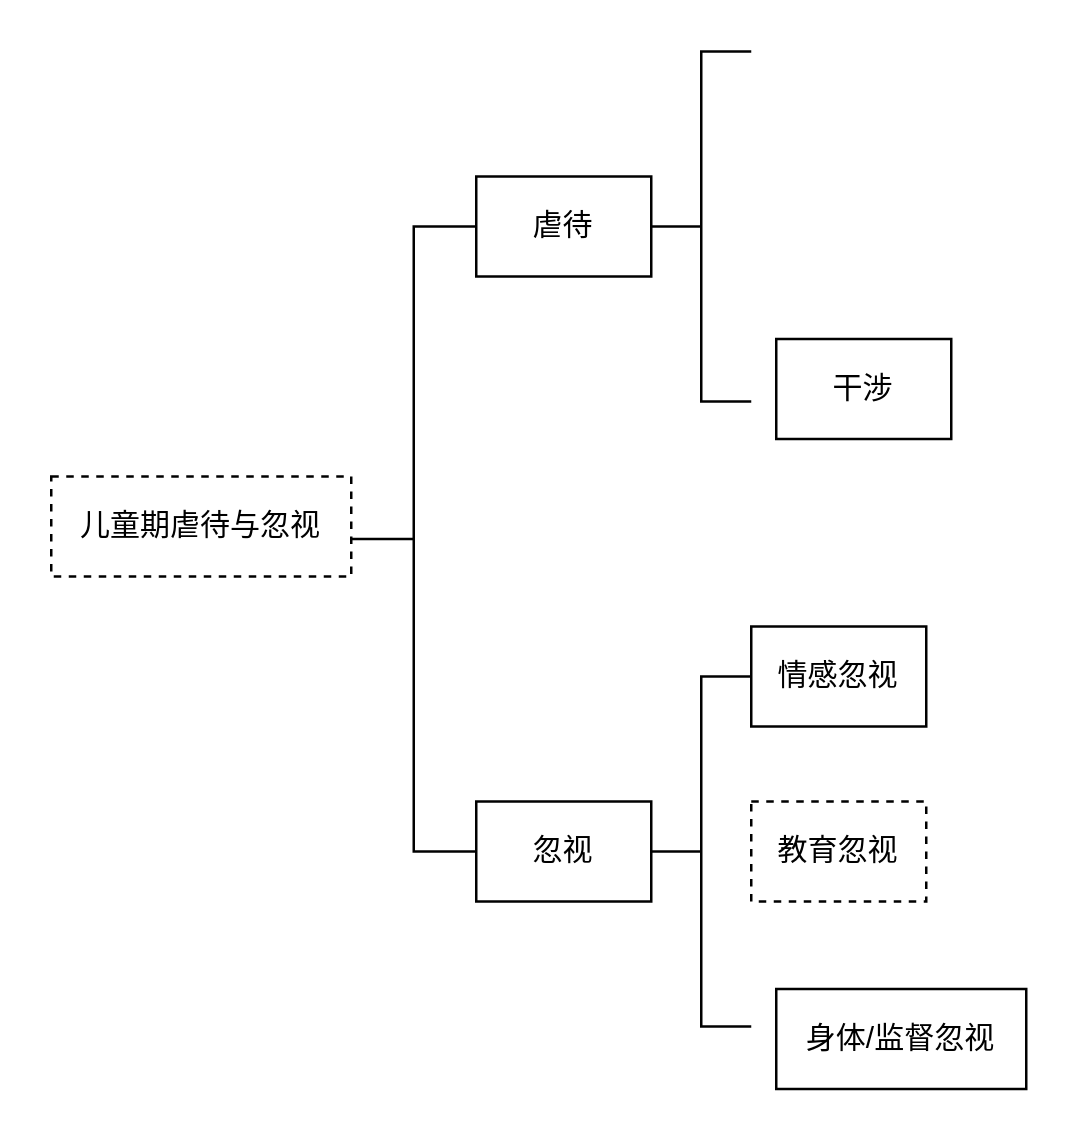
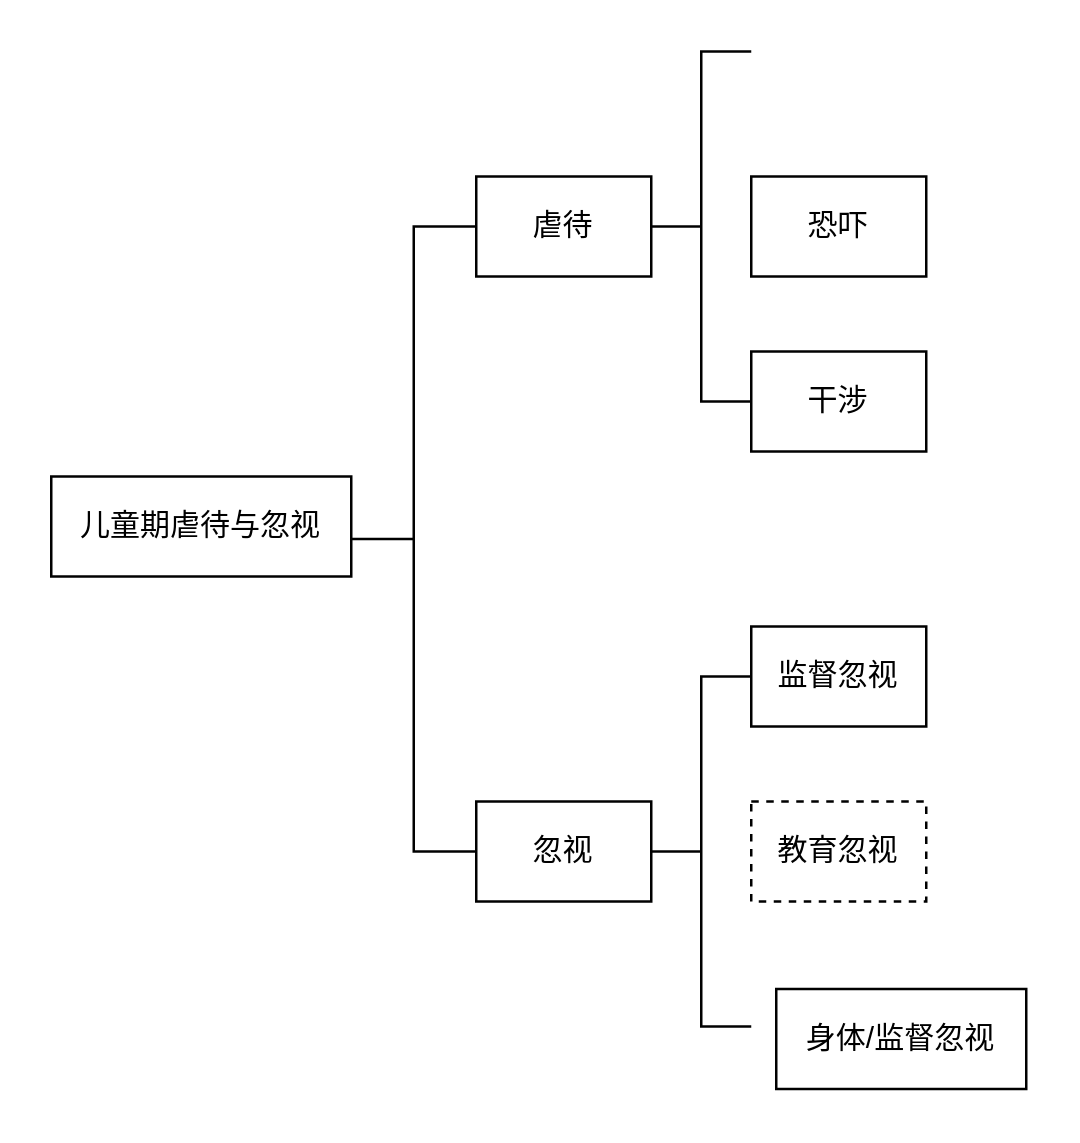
  <mxCell id="0" />
  <mxCell id="1" parent="0" />
- <mxCell id="2" value="儿童期虐待与忽视" style="whiteSpace=wrap;html=1;dashed=1;" parent="1" vertex="1"><mxGeometry x="20" y="190" width="120" height="40" as="geometry" /></mxCell>
+ <mxCell id="2" value="儿童期虐待与忽视" style="whiteSpace=wrap;html=1;" parent="1" vertex="1"><mxGeometry x="20" y="190" width="120" height="40" as="geometry" /></mxCell>
  <mxCell id="3" value="虐待" style="whiteSpace=wrap;html=1;" parent="1" vertex="1"><mxGeometry x="190" y="70" width="70" height="40" as="geometry" /></mxCell>
  <mxCell id="4" value="忽视" style="whiteSpace=wrap;html=1;" parent="1" vertex="1"><mxGeometry x="190" y="320" width="70" height="40" as="geometry" /></mxCell>
- <mxCell id="5" value="干涉" style="whiteSpace=wrap;html=1;" parent="1" vertex="1"><mxGeometry x="310" y="135" width="70" height="40" as="geometry" /></mxCell>
+ <mxCell id="5" value="干涉" style="whiteSpace=wrap;html=1;" parent="1" vertex="1"><mxGeometry x="300" y="140" width="70" height="40" as="geometry" /></mxCell>
+ <mxCell id="6" value="恐吓" style="whiteSpace=wrap;html=1;" parent="1" vertex="1"><mxGeometry x="300" y="70" width="70" height="40" as="geometry" /></mxCell>
  <mxCell id="7" value="身体/监督忽视" style="whiteSpace=wrap;html=1;" parent="1" vertex="1"><mxGeometry x="310" y="395" width="100" height="40" as="geometry" /></mxCell>
  <mxCell id="8" value="教育忽视" style="whiteSpace=wrap;html=1;dashed=1;" parent="1" vertex="1"><mxGeometry x="300" y="320" width="70" height="40" as="geometry" /></mxCell>
- <mxCell id="9" value="情感忽视" style="whiteSpace=wrap;html=1;" parent="1" vertex="1"><mxGeometry x="300" y="250" width="70" height="40" as="geometry" /></mxCell>
+ <mxCell id="9" value="监督忽视" style="whiteSpace=wrap;html=1;" parent="1" vertex="1"><mxGeometry x="300" y="250" width="70" height="40" as="geometry" /></mxCell>
  <mxCell id="10" value="" style="strokeWidth=1;html=1;shape=mxgraph.flowchart.annotation_2;align=left;labelPosition=right;pointerEvents=1;" parent="1" vertex="1"><mxGeometry x="140" y="90" width="50" height="250" as="geometry" /></mxCell>
  <mxCell id="11" value="" style="strokeWidth=1;html=1;shape=mxgraph.flowchart.annotation_2;align=left;labelPosition=right;pointerEvents=1;" parent="1" vertex="1"><mxGeometry x="260" y="20" width="40" height="140" as="geometry" /></mxCell>
  <mxCell id="12" value="" style="strokeWidth=1;html=1;shape=mxgraph.flowchart.annotation_2;align=left;labelPosition=right;pointerEvents=1;" parent="1" vertex="1"><mxGeometry x="260" y="270" width="40" height="140" as="geometry" /></mxCell>
